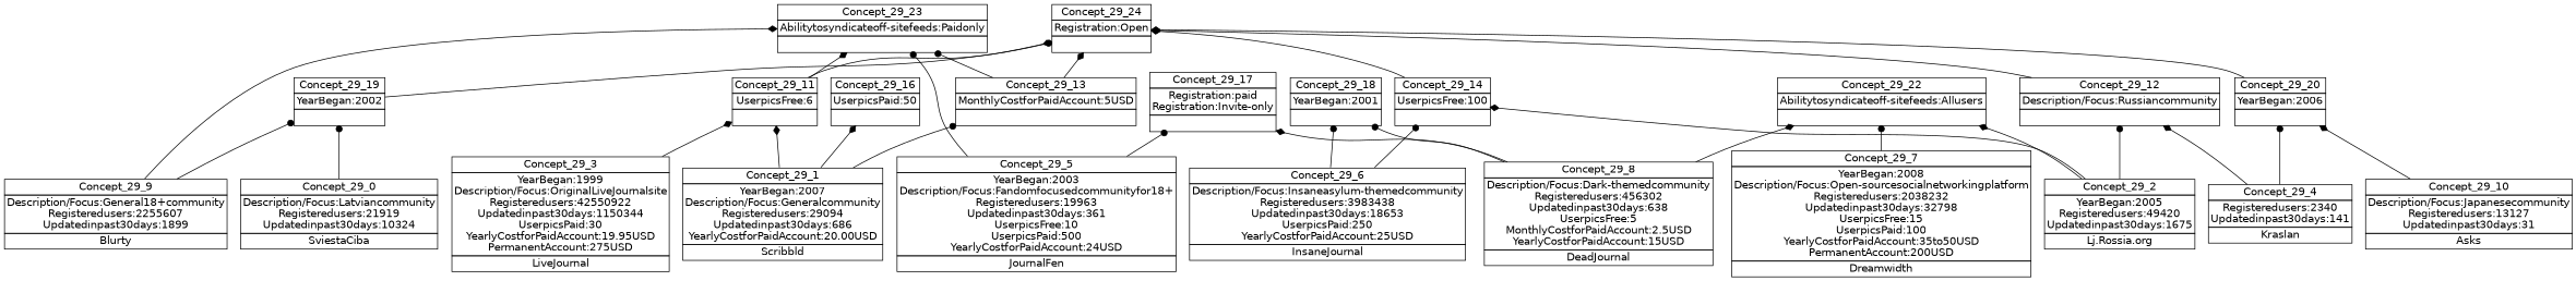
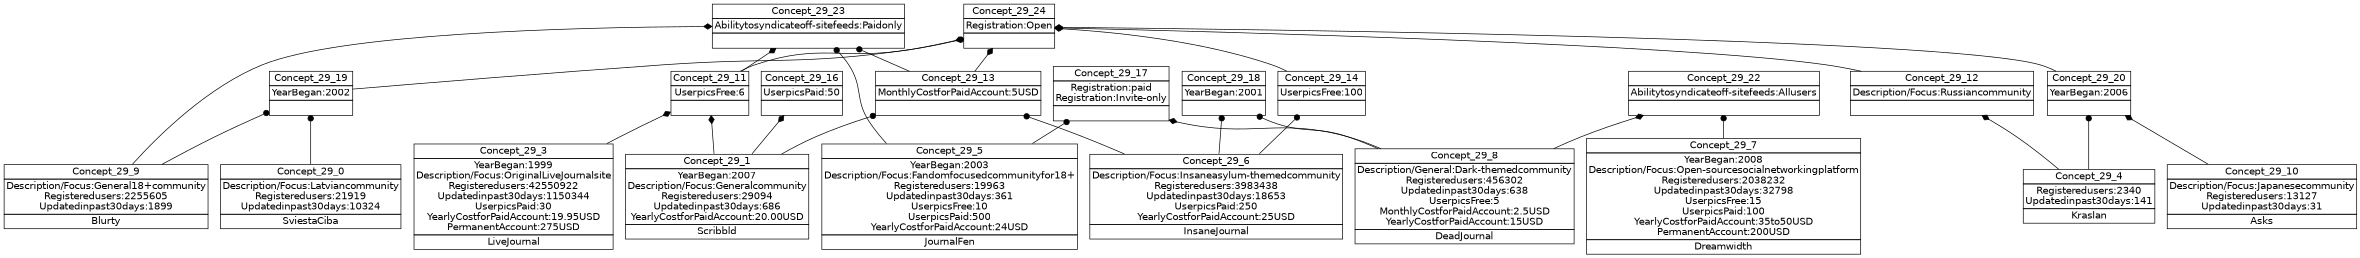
  digraph {
    nodesep=0.2
    rankdir=BT
    ranksep=0.3
    node [fontname="DejaVu Sans" margin="0.03,0.03" shape=none]
    edge [arrowhead=diamond headport=p tailport=p]
    n1 [label=<<table border="0" cellborder="1" cellspacing="0" port="p"><tr><td>Concept_29_7</td></tr><tr><td>YearBegan:2008<br/>Description/Focus:Open-sourcesocialnetworkingplatform<br/>Registeredusers:2038232<br/>Updatedinpast30days:32798<br/>UserpicsFree:15<br/>UserpicsPaid:100<br/>YearlyCostforPaidAccount:35to50USD<br/>PermanentAccount:200USD<br/></td></tr><tr><td>Dreamwidth<br/></td></tr></table>>]
    n2 [label=<<table border="0" cellborder="1" cellspacing="0" port="p"><tr><td>Concept_29_22</td></tr><tr><td>Abilitytosyndicateoff-sitefeeds:Allusers<br/></td></tr><tr><td><br/></td></tr></table>>]
    n3 [label=<<table border="0" cellborder="1" cellspacing="0" port="p"><tr><td>Concept_29_6</td></tr><tr><td>Description/Focus:Insaneasylum-themedcommunity<br/>Registeredusers:3983438<br/>Updatedinpast30days:18653<br/>UserpicsPaid:250<br/>YearlyCostforPaidAccount:25USD<br/></td></tr><tr><td>InsaneJournal<br/></td></tr></table>>]
    n4 [label=<<table border="0" cellborder="1" cellspacing="0" port="p"><tr><td>Concept_29_14</td></tr><tr><td>UserpicsFree:100<br/></td></tr><tr><td><br/></td></tr></table>>]
    n5 [label=<<table border="0" cellborder="1" cellspacing="0" port="p"><tr><td>Concept_29_13</td></tr><tr><td>MonthlyCostforPaidAccount:5USD<br/></td></tr><tr><td><br/></td></tr></table>>]
    n6 [label=<<table border="0" cellborder="1" cellspacing="0" port="p"><tr><td>Concept_29_18</td></tr><tr><td>YearBegan:2001<br/></td></tr><tr><td><br/></td></tr></table>>]
    n7 [label=<<table border="0" cellborder="1" cellspacing="0" port="p"><tr><td>Concept_29_24</td></tr><tr><td>Registration:Open<br/></td></tr><tr><td><br/></td></tr></table>>]
    n8 [label=<<table border="0" cellborder="1" cellspacing="0" port="p"><tr><td>Concept_29_23</td></tr><tr><td>Abilitytosyndicateoff-sitefeeds:Paidonly<br/></td></tr><tr><td><br/></td></tr></table>>]
-   n9 [label=<<table border="0" cellborder="1" cellspacing="0" port="p"><tr><td>Concept_29_9</td></tr><tr><td>Description/Focus:General18+community<br/>Registeredusers:2255607<br/>Updatedinpast30days:1899<br/></td></tr><tr><td>Blurty<br/></td></tr></table>>]
+   n9 [label=<<table border="0" cellborder="1" cellspacing="0" port="p"><tr><td>Concept_29_9</td></tr><tr><td>Description/Focus:General18+community<br/>Registeredusers:2255605<br/>Updatedinpast30days:1899<br/></td></tr><tr><td>Blurty<br/></td></tr></table>>]
    n10 [label=<<table border="0" cellborder="1" cellspacing="0" port="p"><tr><td>Concept_29_19</td></tr><tr><td>YearBegan:2002<br/></td></tr><tr><td><br/></td></tr></table>>]
    n11 [label=<<table border="0" cellborder="1" cellspacing="0" port="p"><tr><td>Concept_29_0</td></tr><tr><td>Description/Focus:Latviancommunity<br/>Registeredusers:21919<br/>Updatedinpast30days:10324<br/></td></tr><tr><td>SviestaCiba<br/></td></tr></table>>]
    n12 [label=<<table border="0" cellborder="1" cellspacing="0" port="p"><tr><td>Concept_29_4</td></tr><tr><td>Registeredusers:2340<br/>Updatedinpast30days:141<br/></td></tr><tr><td>Kraslan<br/></td></tr></table>>]
    n13 [label=<<table border="0" cellborder="1" cellspacing="0" port="p"><tr><td>Concept_29_20</td></tr><tr><td>YearBegan:2006<br/></td></tr><tr><td><br/></td></tr></table>>]
    n14 [label=<<table border="0" cellborder="1" cellspacing="0" port="p"><tr><td>Concept_29_12</td></tr><tr><td>Description/Focus:Russiancommunity<br/></td></tr><tr><td><br/></td></tr></table>>]
    n15 [label=<<table border="0" cellborder="1" cellspacing="0" port="p"><tr><td>Concept_29_1</td></tr><tr><td>YearBegan:2007<br/>Description/Focus:Generalcommunity<br/>Registeredusers:29094<br/>Updatedinpast30days:686<br/>YearlyCostforPaidAccount:20.00USD<br/></td></tr><tr><td>Scribbld<br/></td></tr></table>>]
    n16 [label=<<table border="0" cellborder="1" cellspacing="0" port="p"><tr><td>Concept_29_11</td></tr><tr><td>UserpicsFree:6<br/></td></tr><tr><td><br/></td></tr></table>>]
    n17 [label=<<table border="0" cellborder="1" cellspacing="0" port="p"><tr><td>Concept_29_16</td></tr><tr><td>UserpicsPaid:50<br/></td></tr><tr><td><br/></td></tr></table>>]
-   n18 [label=<<table border="0" cellborder="1" cellspacing="0" port="p"><tr><td>Concept_29_2</td></tr><tr><td>YearBegan:2005<br/>Registeredusers:49420<br/>Updatedinpast30days:1675<br/></td></tr><tr><td>Lj.Rossia.org<br/></td></tr></table>>]
    n19 [label=<<table border="0" cellborder="1" cellspacing="0" port="p"><tr><td>Concept_29_5</td></tr><tr><td>YearBegan:2003<br/>Description/Focus:Fandomfocusedcommunityfor18+<br/>Registeredusers:19963<br/>Updatedinpast30days:361<br/>UserpicsFree:10<br/>UserpicsPaid:500<br/>YearlyCostforPaidAccount:24USD<br/></td></tr><tr><td>JournalFen<br/></td></tr></table>>]
    n20 [label=<<table border="0" cellborder="1" cellspacing="0" port="p"><tr><td>Concept_29_17</td></tr><tr><td>Registration:paid<br/>Registration:Invite-only<br/></td></tr><tr><td><br/></td></tr></table>>]
    n21 [label=<<table border="0" cellborder="1" cellspacing="0" port="p"><tr><td>Concept_29_3</td></tr><tr><td>YearBegan:1999<br/>Description/Focus:OriginalLiveJournalsite<br/>Registeredusers:42550922<br/>Updatedinpast30days:1150344<br/>UserpicsPaid:30<br/>YearlyCostforPaidAccount:19.95USD<br/>PermanentAccount:275USD<br/></td></tr><tr><td>LiveJournal<br/></td></tr></table>>]
-   n22 [label=<<table border="0" cellborder="1" cellspacing="0" port="p"><tr><td>Concept_29_8</td></tr><tr><td>Description/Focus:Dark-themedcommunity<br/>Registeredusers:456302<br/>Updatedinpast30days:638<br/>UserpicsFree:5<br/>MonthlyCostforPaidAccount:2.5USD<br/>YearlyCostforPaidAccount:15USD<br/></td></tr><tr><td>DeadJournal<br/></td></tr></table>>]
+   n22 [label=<<table border="0" cellborder="1" cellspacing="0" port="p"><tr><td>Concept_29_8</td></tr><tr><td>Description/General:Dark-themedcommunity<br/>Registeredusers:456302<br/>Updatedinpast30days:638<br/>UserpicsFree:5<br/>MonthlyCostforPaidAccount:2.5USD<br/>YearlyCostforPaidAccount:15USD<br/></td></tr><tr><td>DeadJournal<br/></td></tr></table>>]
    n23 [label=<<table border="0" cellborder="1" cellspacing="0" port="p"><tr><td>Concept_29_10</td></tr><tr><td>Description/Focus:Japanesecommunity<br/>Registeredusers:13127<br/>Updatedinpast30days:31<br/></td></tr><tr><td>Asks<br/></td></tr></table>>]
    n1 -> n2 [arrowhead=dot]
    n3 -> n4 [arrowhead=dot]
+   n3 -> n5 [arrowhead=dot]
    n3 -> n6 [arrowhead=dot]
    n4 -> n7
    n5 -> n7
    n5 -> n8 [arrowhead=dot]
    n9 -> n8
    n9 -> n10 [arrowhead=dot]
    n10 -> n7 [arrowhead=dot]
    n11 -> n10 [arrowhead=dot]
    n12 -> n13 [arrowhead=dot]
    n12 -> n14
    n13 -> n7
    n14 -> n7
    n15 -> n5 [arrowhead=dot]
    n15 -> n16
    n15 -> n17
    n16 -> n7
    n16 -> n8
-   n18 -> n2
-   n18 -> n4
-   n18 -> n14 [arrowhead=dot]
    n19 -> n8 [arrowhead=dot]
    n19 -> n20 [arrowhead=dot]
    n21 -> n16
    n22 -> n2
    n22 -> n6 [arrowhead=dot]
    n22 -> n20
    n23 -> n13
  }
